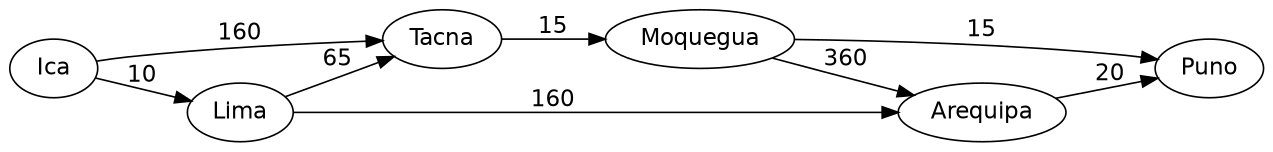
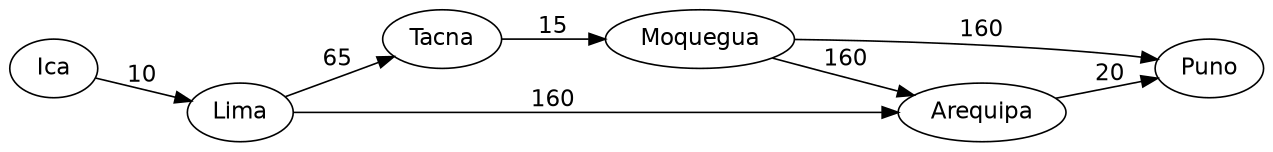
  digraph {
    fontname="DejaVu Sans"
    rankdir=LR
    node [fontname="DejaVu Sans"]
    edge [fontname="DejaVu Sans"]
    Arequipa
    Puno
    Moquegua
    Tacna
    Lima
    Ica
    Arequipa -> Puno [label=20]
-   Moquegua -> Arequipa [label=360]
-   Moquegua -> Puno [label=15]
+   Moquegua -> Arequipa [label=160]
+   Moquegua -> Puno [label=160]
    Tacna -> Moquegua [label=15]
    Lima -> Arequipa [label=160]
    Lima -> Tacna [label=65]
-   Ica -> Tacna [label=160]
    Ica -> Lima [label=10]
  }
